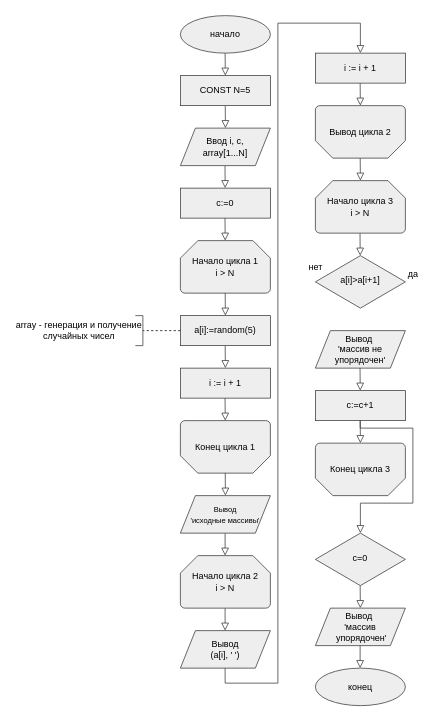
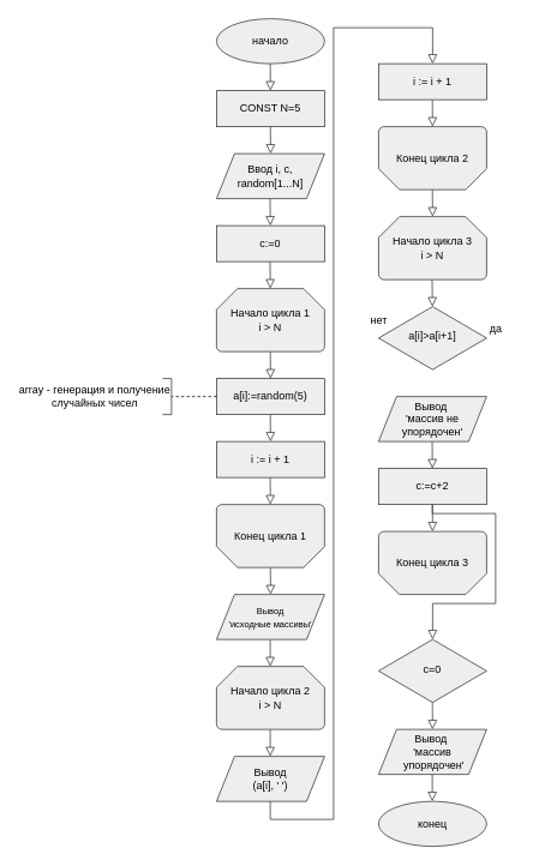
  <mxCell id="0" />
  <mxCell id="1" parent="0" />
  <mxCell id="2" value="начало" style="ellipse;whiteSpace=wrap;html=1;strokeColor=#36393d;fillColor=#eeeeee;fontColor=#000000;" parent="1" vertex="1"><mxGeometry x="240" y="20" width="120" height="50" as="geometry" /></mxCell>
  <mxCell id="3" value="Начало цикла 1&lt;br&gt;i &amp;gt; N" style="strokeWidth=1;html=1;shape=mxgraph.flowchart.loop_limit;whiteSpace=wrap;strokeColor=#36393d;fillColor=#eeeeee;fontColor=#000000;" parent="1" vertex="1"><mxGeometry x="240" y="320" width="120" height="70" as="geometry" /></mxCell>
  <mxCell id="4" value="" style="rounded=0;html=1;jettySize=auto;orthogonalLoop=1;fontSize=11;endArrow=block;endFill=0;endSize=8;strokeWidth=1;shadow=0;labelBackgroundColor=none;edgeStyle=orthogonalEdgeStyle;strokeColor=#36393d;fillColor=#eeeeee;fontColor=#000000;" parent="1" edge="1"><mxGeometry relative="1" as="geometry"><mxPoint x="299.5" y="220" as="sourcePoint" /><mxPoint x="299.77" y="250" as="targetPoint" /></mxGeometry></mxCell>
- <mxCell id="5" value="Ввод i, c,&lt;br&gt;array[1...N]" style="shape=parallelogram;perimeter=parallelogramPerimeter;whiteSpace=wrap;html=1;fixedSize=1;strokeColor=#36393d;fillColor=#eeeeee;fontColor=#000000;" parent="1" vertex="1"><mxGeometry x="240" y="170" width="120" height="50" as="geometry" /></mxCell>
+ <mxCell id="5" value="Ввод i, c,&lt;br&gt;random[1...N]" style="shape=parallelogram;perimeter=parallelogramPerimeter;whiteSpace=wrap;html=1;fixedSize=1;strokeColor=#36393d;fillColor=#eeeeee;fontColor=#000000;" parent="1" vertex="1"><mxGeometry x="240" y="170" width="120" height="50" as="geometry" /></mxCell>
  <mxCell id="6" value="" style="rounded=0;html=1;jettySize=auto;orthogonalLoop=1;fontSize=11;endArrow=block;endFill=0;endSize=8;strokeWidth=1;shadow=0;labelBackgroundColor=none;edgeStyle=orthogonalEdgeStyle;strokeColor=#36393d;fillColor=#eeeeee;fontColor=#000000;" parent="1" edge="1"><mxGeometry relative="1" as="geometry"><mxPoint x="299.66" y="70" as="sourcePoint" /><mxPoint x="299.93" y="100" as="targetPoint" /></mxGeometry></mxCell>
  <mxCell id="7" value="" style="rounded=0;html=1;jettySize=auto;orthogonalLoop=1;fontSize=11;endArrow=block;endFill=0;endSize=8;strokeWidth=1;shadow=0;labelBackgroundColor=none;edgeStyle=orthogonalEdgeStyle;strokeColor=#36393d;fillColor=#eeeeee;fontColor=#000000;" parent="1" edge="1"><mxGeometry relative="1" as="geometry"><mxPoint x="299.83" y="140" as="sourcePoint" /><mxPoint x="300.1" y="170" as="targetPoint" /></mxGeometry></mxCell>
  <mxCell id="8" value="&lt;font style=&quot;font-size: 12px;&quot;&gt;a[i]&amp;gt;a[i+1]&lt;/font&gt;" style="rhombus;whiteSpace=wrap;html=1;shadow=0;fontFamily=Helvetica;fontSize=12;align=center;strokeWidth=1;spacing=6;spacingTop=-4;strokeColor=#36393d;fillColor=#eeeeee;fontColor=#000000;" parent="1" vertex="1"><mxGeometry x="420" y="340" width="120" height="70" as="geometry" /></mxCell>
  <mxCell id="9" value="" style="rounded=0;html=1;jettySize=auto;orthogonalLoop=1;fontSize=11;endArrow=block;endFill=0;endSize=8;strokeWidth=1;shadow=0;labelBackgroundColor=none;edgeStyle=orthogonalEdgeStyle;strokeColor=#36393d;fillColor=#eeeeee;fontColor=#000000;" parent="1" edge="1"><mxGeometry relative="1" as="geometry"><mxPoint x="299.5" y="290" as="sourcePoint" /><mxPoint x="299.77" y="320" as="targetPoint" /></mxGeometry></mxCell>
  <mxCell id="10" value="" style="rounded=0;html=1;jettySize=auto;orthogonalLoop=1;fontSize=11;endArrow=block;endFill=0;endSize=8;strokeWidth=1;shadow=0;labelBackgroundColor=none;edgeStyle=orthogonalEdgeStyle;strokeColor=#36393d;fillColor=#eeeeee;fontColor=#000000;" parent="1" edge="1"><mxGeometry relative="1" as="geometry"><mxPoint x="299.74" y="390" as="sourcePoint" /><mxPoint x="300.01" y="420" as="targetPoint" /></mxGeometry></mxCell>
  <mxCell id="11" value="" style="rounded=0;html=1;jettySize=auto;orthogonalLoop=1;fontSize=11;endArrow=block;endFill=0;endSize=8;strokeWidth=1;shadow=0;labelBackgroundColor=none;edgeStyle=orthogonalEdgeStyle;strokeColor=#36393d;fillColor=#eeeeee;fontColor=#000000;" parent="1" edge="1"><mxGeometry relative="1" as="geometry"><mxPoint x="299.63" y="710" as="sourcePoint" /><mxPoint x="299.63" y="740" as="targetPoint" /></mxGeometry></mxCell>
  <mxCell id="12" value="конец" style="ellipse;whiteSpace=wrap;html=1;strokeColor=#36393d;fillColor=#eeeeee;fontColor=#000000;" parent="1" vertex="1"><mxGeometry x="420" y="890" width="120" height="50" as="geometry" /></mxCell>
  <mxCell id="13" value="CONST N=5" style="rounded=0;whiteSpace=wrap;html=1;strokeColor=#36393d;fillColor=#eeeeee;fontColor=#000000;" parent="1" vertex="1"><mxGeometry x="240" y="100" width="120" height="40" as="geometry" /></mxCell>
  <mxCell id="14" value="c:=0" style="rounded=0;whiteSpace=wrap;html=1;strokeColor=#36393d;fillColor=#eeeeee;fontColor=#000000;" parent="1" vertex="1"><mxGeometry x="240" y="250" width="120" height="40" as="geometry" /></mxCell>
  <mxCell id="15" value="Конец цикла 1" style="strokeWidth=1;html=1;shape=mxgraph.flowchart.loop_limit;whiteSpace=wrap;strokeColor=#36393d;fillColor=#eeeeee;fontColor=#000000;direction=west;" parent="1" vertex="1"><mxGeometry x="240" y="560" width="120" height="70" as="geometry" /></mxCell>
  <mxCell id="16" value="Вывод&amp;nbsp;&lt;br&gt;'массив не упорядочен'" style="shape=parallelogram;perimeter=parallelogramPerimeter;whiteSpace=wrap;html=1;fixedSize=1;strokeColor=#36393d;fillColor=#eeeeee;fontColor=#000000;" parent="1" vertex="1"><mxGeometry x="420" y="440" width="120" height="50" as="geometry" /></mxCell>
  <mxCell id="17" value="" style="rounded=0;html=1;jettySize=auto;orthogonalLoop=1;fontSize=11;endArrow=block;endFill=0;endSize=8;strokeWidth=1;shadow=0;labelBackgroundColor=none;edgeStyle=orthogonalEdgeStyle;strokeColor=#36393d;fillColor=#eeeeee;fontColor=#000000;" parent="1" edge="1"><mxGeometry relative="1" as="geometry"><mxPoint x="299.63" y="810" as="sourcePoint" /><mxPoint x="299.63" y="840" as="targetPoint" /></mxGeometry></mxCell>
  <mxCell id="18" value="&lt;font style=&quot;font-size: 10px;&quot;&gt;Вывод &lt;br&gt;'исходные массивы'&lt;/font&gt;" style="shape=parallelogram;perimeter=parallelogramPerimeter;whiteSpace=wrap;html=1;fixedSize=1;strokeColor=#36393d;fillColor=#eeeeee;fontColor=#000000;" parent="1" vertex="1"><mxGeometry x="240" y="660" width="120" height="50" as="geometry" /></mxCell>
  <mxCell id="19" value="" style="rounded=0;html=1;jettySize=auto;orthogonalLoop=1;fontSize=11;endArrow=block;endFill=0;endSize=8;strokeWidth=1;shadow=0;labelBackgroundColor=none;edgeStyle=orthogonalEdgeStyle;strokeColor=#36393d;fillColor=#eeeeee;fontColor=#000000;" parent="1" edge="1"><mxGeometry relative="1" as="geometry"><mxPoint x="299.81" y="630" as="sourcePoint" /><mxPoint x="300.08" y="660" as="targetPoint" /></mxGeometry></mxCell>
  <mxCell id="20" value="" style="rounded=0;html=1;jettySize=auto;orthogonalLoop=1;fontSize=11;endArrow=block;endFill=0;endSize=8;strokeWidth=1;shadow=0;labelBackgroundColor=none;edgeStyle=orthogonalEdgeStyle;strokeColor=#36393d;fillColor=#eeeeee;fontColor=#000000;" parent="1" edge="1"><mxGeometry relative="1" as="geometry"><mxPoint x="299.74" y="460" as="sourcePoint" /><mxPoint x="300.01" y="490" as="targetPoint" /></mxGeometry></mxCell>
  <mxCell id="21" value="" style="rounded=0;html=1;jettySize=auto;orthogonalLoop=1;fontSize=11;endArrow=block;endFill=0;endSize=8;strokeWidth=1;shadow=0;labelBackgroundColor=none;edgeStyle=orthogonalEdgeStyle;strokeColor=#36393d;fillColor=#eeeeee;fontColor=#000000;" parent="1" edge="1"><mxGeometry relative="1" as="geometry"><mxPoint x="299.57" y="530" as="sourcePoint" /><mxPoint x="299.84" y="560" as="targetPoint" /></mxGeometry></mxCell>
  <mxCell id="22" value="" style="rounded=0;html=1;jettySize=auto;orthogonalLoop=1;fontSize=11;endArrow=block;endFill=0;endSize=8;strokeWidth=1;shadow=0;labelBackgroundColor=none;edgeStyle=orthogonalEdgeStyle;strokeColor=#36393d;fillColor=#eeeeee;fontColor=#000000;" parent="1" edge="1"><mxGeometry relative="1" as="geometry"><mxPoint x="479.52" y="310" as="sourcePoint" /><mxPoint x="479.79" y="340" as="targetPoint" /></mxGeometry></mxCell>
- <mxCell id="23" value="c:=c+1" style="rounded=0;whiteSpace=wrap;html=1;strokeColor=#36393d;fillColor=#eeeeee;fontColor=#000000;" parent="1" vertex="1"><mxGeometry x="420" y="520" width="120" height="40" as="geometry" /></mxCell>
+ <mxCell id="23" value="c:=c+2" style="rounded=0;whiteSpace=wrap;html=1;strokeColor=#36393d;fillColor=#eeeeee;fontColor=#000000;" parent="1" vertex="1"><mxGeometry x="420" y="520" width="120" height="40" as="geometry" /></mxCell>
  <mxCell id="24" value="a[i]:=random(5)" style="rounded=0;whiteSpace=wrap;html=1;strokeColor=#36393d;fillColor=#eeeeee;fontColor=#000000;" parent="1" vertex="1"><mxGeometry x="240" y="420" width="120" height="40" as="geometry" /></mxCell>
  <mxCell id="25" value="i := i + 1" style="rounded=0;whiteSpace=wrap;html=1;strokeColor=#36393d;fillColor=#eeeeee;fontColor=#000000;" parent="1" vertex="1"><mxGeometry x="240" y="490" width="120" height="40" as="geometry" /></mxCell>
  <mxCell id="26" value="Начало цикла 2&lt;br&gt;i &amp;gt; N" style="strokeWidth=1;html=1;shape=mxgraph.flowchart.loop_limit;whiteSpace=wrap;strokeColor=#36393d;fillColor=#eeeeee;fontColor=#000000;" parent="1" vertex="1"><mxGeometry x="240" y="740" width="120" height="70" as="geometry" /></mxCell>
  <mxCell id="27" value="&lt;font style=&quot;&quot;&gt;&lt;font style=&quot;font-size: 12px;&quot;&gt;Вывод &lt;br&gt;(a[i], ' ')&lt;/font&gt;&lt;br&gt;&lt;/font&gt;" style="shape=parallelogram;perimeter=parallelogramPerimeter;whiteSpace=wrap;html=1;fixedSize=1;strokeColor=#36393d;fillColor=#eeeeee;fontColor=#000000;" parent="1" vertex="1"><mxGeometry x="240" y="840" width="120" height="50" as="geometry" /></mxCell>
  <mxCell id="28" value="" style="rounded=0;html=1;jettySize=auto;orthogonalLoop=1;fontSize=11;endArrow=block;endFill=0;endSize=8;strokeWidth=1;shadow=0;labelBackgroundColor=none;edgeStyle=orthogonalEdgeStyle;strokeColor=#36393d;fillColor=#eeeeee;fontColor=#000000;" parent="1" edge="1"><mxGeometry relative="1" as="geometry"><mxPoint x="299.66" y="890" as="sourcePoint" /><mxPoint x="480" y="70" as="targetPoint" /><Array as="points"><mxPoint x="300" y="910" /><mxPoint x="370" y="910" /><mxPoint x="370" y="30" /><mxPoint x="480" y="30" /><mxPoint x="480" y="70" /></Array></mxGeometry></mxCell>
  <mxCell id="29" value="i := i + 1" style="rounded=0;whiteSpace=wrap;html=1;strokeColor=#36393d;fillColor=#eeeeee;fontColor=#000000;" parent="1" vertex="1"><mxGeometry x="420" y="70" width="120" height="40" as="geometry" /></mxCell>
  <mxCell id="30" value="" style="rounded=0;html=1;jettySize=auto;orthogonalLoop=1;fontSize=11;endArrow=block;endFill=0;endSize=8;strokeWidth=1;shadow=0;labelBackgroundColor=none;edgeStyle=orthogonalEdgeStyle;strokeColor=#36393d;fillColor=#eeeeee;fontColor=#000000;" parent="1" edge="1"><mxGeometry relative="1" as="geometry"><mxPoint x="479.71" y="110" as="sourcePoint" /><mxPoint x="479.98" y="140" as="targetPoint" /></mxGeometry></mxCell>
- <mxCell id="31" value="Вывод цикла 2" style="strokeWidth=1;html=1;shape=mxgraph.flowchart.loop_limit;whiteSpace=wrap;strokeColor=#36393d;fillColor=#eeeeee;fontColor=#000000;direction=west;" parent="1" vertex="1"><mxGeometry x="420" y="140" width="120" height="70" as="geometry" /></mxCell>
+ <mxCell id="31" value="Конец цикла 2" style="strokeWidth=1;html=1;shape=mxgraph.flowchart.loop_limit;whiteSpace=wrap;strokeColor=#36393d;fillColor=#eeeeee;fontColor=#000000;direction=west;" parent="1" vertex="1"><mxGeometry x="420" y="140" width="120" height="70" as="geometry" /></mxCell>
  <mxCell id="32" value="" style="rounded=0;html=1;jettySize=auto;orthogonalLoop=1;fontSize=11;endArrow=block;endFill=0;endSize=8;strokeWidth=1;shadow=0;labelBackgroundColor=none;edgeStyle=orthogonalEdgeStyle;strokeColor=#36393d;fillColor=#eeeeee;fontColor=#000000;" parent="1" edge="1"><mxGeometry relative="1" as="geometry"><mxPoint x="479.77" y="210" as="sourcePoint" /><mxPoint x="480.04" y="240" as="targetPoint" /></mxGeometry></mxCell>
  <mxCell id="33" value="Начало цикла 3&lt;br&gt;i &amp;gt; N" style="strokeWidth=1;html=1;shape=mxgraph.flowchart.loop_limit;whiteSpace=wrap;strokeColor=#36393d;fillColor=#eeeeee;fontColor=#000000;" parent="1" vertex="1"><mxGeometry x="420" y="240" width="120" height="70" as="geometry" /></mxCell>
  <mxCell id="34" value="" style="rounded=0;html=1;jettySize=auto;orthogonalLoop=1;fontSize=11;endArrow=block;endFill=0;endSize=8;strokeWidth=1;shadow=0;labelBackgroundColor=none;edgeStyle=orthogonalEdgeStyle;strokeColor=#36393d;fillColor=#eeeeee;fontColor=#000000;" parent="1" edge="1"><mxGeometry relative="1" as="geometry"><mxPoint x="479.55" y="490" as="sourcePoint" /><mxPoint x="479.82" y="520" as="targetPoint" /></mxGeometry></mxCell>
  <mxCell id="35" value="" style="rounded=0;html=1;jettySize=auto;orthogonalLoop=1;fontSize=11;endArrow=block;endFill=0;endSize=8;strokeWidth=1;shadow=0;labelBackgroundColor=none;edgeStyle=orthogonalEdgeStyle;strokeColor=#36393d;fillColor=#eeeeee;fontColor=#000000;" parent="1" edge="1"><mxGeometry relative="1" as="geometry"><mxPoint x="479.76" y="560" as="sourcePoint" /><mxPoint x="480" y="710" as="targetPoint" /><Array as="points"><mxPoint x="480" y="570" /><mxPoint x="550" y="570" /><mxPoint x="550" y="670" /><mxPoint x="480" y="670" /></Array></mxGeometry></mxCell>
  <mxCell id="36" value="Конец цикла 3" style="strokeWidth=1;html=1;shape=mxgraph.flowchart.loop_limit;whiteSpace=wrap;strokeColor=#36393d;fillColor=#eeeeee;fontColor=#000000;direction=west;" parent="1" vertex="1"><mxGeometry x="420" y="590" width="120" height="70" as="geometry" /></mxCell>
  <mxCell id="37" value="с=0" style="rhombus;whiteSpace=wrap;html=1;shadow=0;fontFamily=Helvetica;fontSize=12;align=center;strokeWidth=1;spacing=6;spacingTop=-4;strokeColor=#36393d;fillColor=#eeeeee;fontColor=#000000;" parent="1" vertex="1"><mxGeometry x="420" y="710" width="120" height="70" as="geometry" /></mxCell>
  <mxCell id="38" value="" style="rounded=0;html=1;jettySize=auto;orthogonalLoop=1;fontSize=11;endArrow=block;endFill=0;endSize=8;strokeWidth=1;shadow=0;labelBackgroundColor=none;edgeStyle=orthogonalEdgeStyle;strokeColor=#36393d;fillColor=#eeeeee;fontColor=#000000;" parent="1" edge="1"><mxGeometry relative="1" as="geometry"><mxPoint x="479.71" y="780" as="sourcePoint" /><mxPoint x="479.98" y="810" as="targetPoint" /></mxGeometry></mxCell>
  <mxCell id="39" value="Вывод&amp;nbsp;&lt;br&gt;'массив&lt;br&gt;&amp;nbsp;упорядочен'" style="shape=parallelogram;perimeter=parallelogramPerimeter;whiteSpace=wrap;html=1;fixedSize=1;strokeColor=#36393d;fillColor=#eeeeee;fontColor=#000000;" parent="1" vertex="1"><mxGeometry x="420" y="810" width="120" height="50" as="geometry" /></mxCell>
  <mxCell id="40" value="да" style="text;html=1;align=center;verticalAlign=middle;resizable=0;points=[];autosize=1;strokeColor=none;fillColor=none;" parent="1" vertex="1"><mxGeometry x="530" y="350" width="40" height="30" as="geometry" /></mxCell>
  <mxCell id="41" value="нет" style="text;html=1;align=center;verticalAlign=middle;resizable=0;points=[];autosize=1;strokeColor=none;fillColor=none;" parent="1" vertex="1"><mxGeometry x="400" y="340" width="40" height="30" as="geometry" /></mxCell>
  <mxCell id="42" value="" style="rounded=0;html=1;jettySize=auto;orthogonalLoop=1;fontSize=11;endArrow=block;endFill=0;endSize=8;strokeWidth=1;shadow=0;labelBackgroundColor=none;edgeStyle=orthogonalEdgeStyle;strokeColor=#36393d;fillColor=#eeeeee;fontColor=#000000;" parent="1" edge="1"><mxGeometry relative="1" as="geometry"><mxPoint x="479.77" y="560" as="sourcePoint" /><mxPoint x="480.04" y="590" as="targetPoint" /></mxGeometry></mxCell>
  <mxCell id="43" value="" style="rounded=0;html=1;jettySize=auto;orthogonalLoop=1;fontSize=11;endArrow=block;endFill=0;endSize=8;strokeWidth=1;shadow=0;labelBackgroundColor=none;edgeStyle=orthogonalEdgeStyle;strokeColor=#36393d;fillColor=#eeeeee;fontColor=#000000;" parent="1" edge="1"><mxGeometry relative="1" as="geometry"><mxPoint x="479.66" y="860" as="sourcePoint" /><mxPoint x="479.66" y="890" as="targetPoint" /></mxGeometry></mxCell>
  <mxCell id="44" value="" style="endArrow=none;dashed=1;html=1;rounded=0;exitX=0;exitY=0.5;exitDx=0;exitDy=0;" edge="1" parent="1" source="24"><mxGeometry width="50" height="50" relative="1" as="geometry"><mxPoint x="250" y="590" as="sourcePoint" /><mxPoint x="190" y="440" as="targetPoint" /></mxGeometry></mxCell>
  <mxCell id="45" value="" style="strokeWidth=1;html=1;shape=mxgraph.flowchart.annotation_1;align=left;pointerEvents=1;direction=east;strokeColor=#36393d;rotation=-180;" vertex="1" parent="1"><mxGeometry x="180" y="420" width="10" height="40" as="geometry" /></mxCell>
  <mxCell id="46" value="array - генерация и получение случайных чисел" style="text;html=1;strokeColor=none;fillColor=none;align=center;verticalAlign=middle;whiteSpace=wrap;rounded=0;" vertex="1" parent="1"><mxGeometry x="20" y="425" width="170" height="30" as="geometry" /></mxCell>
